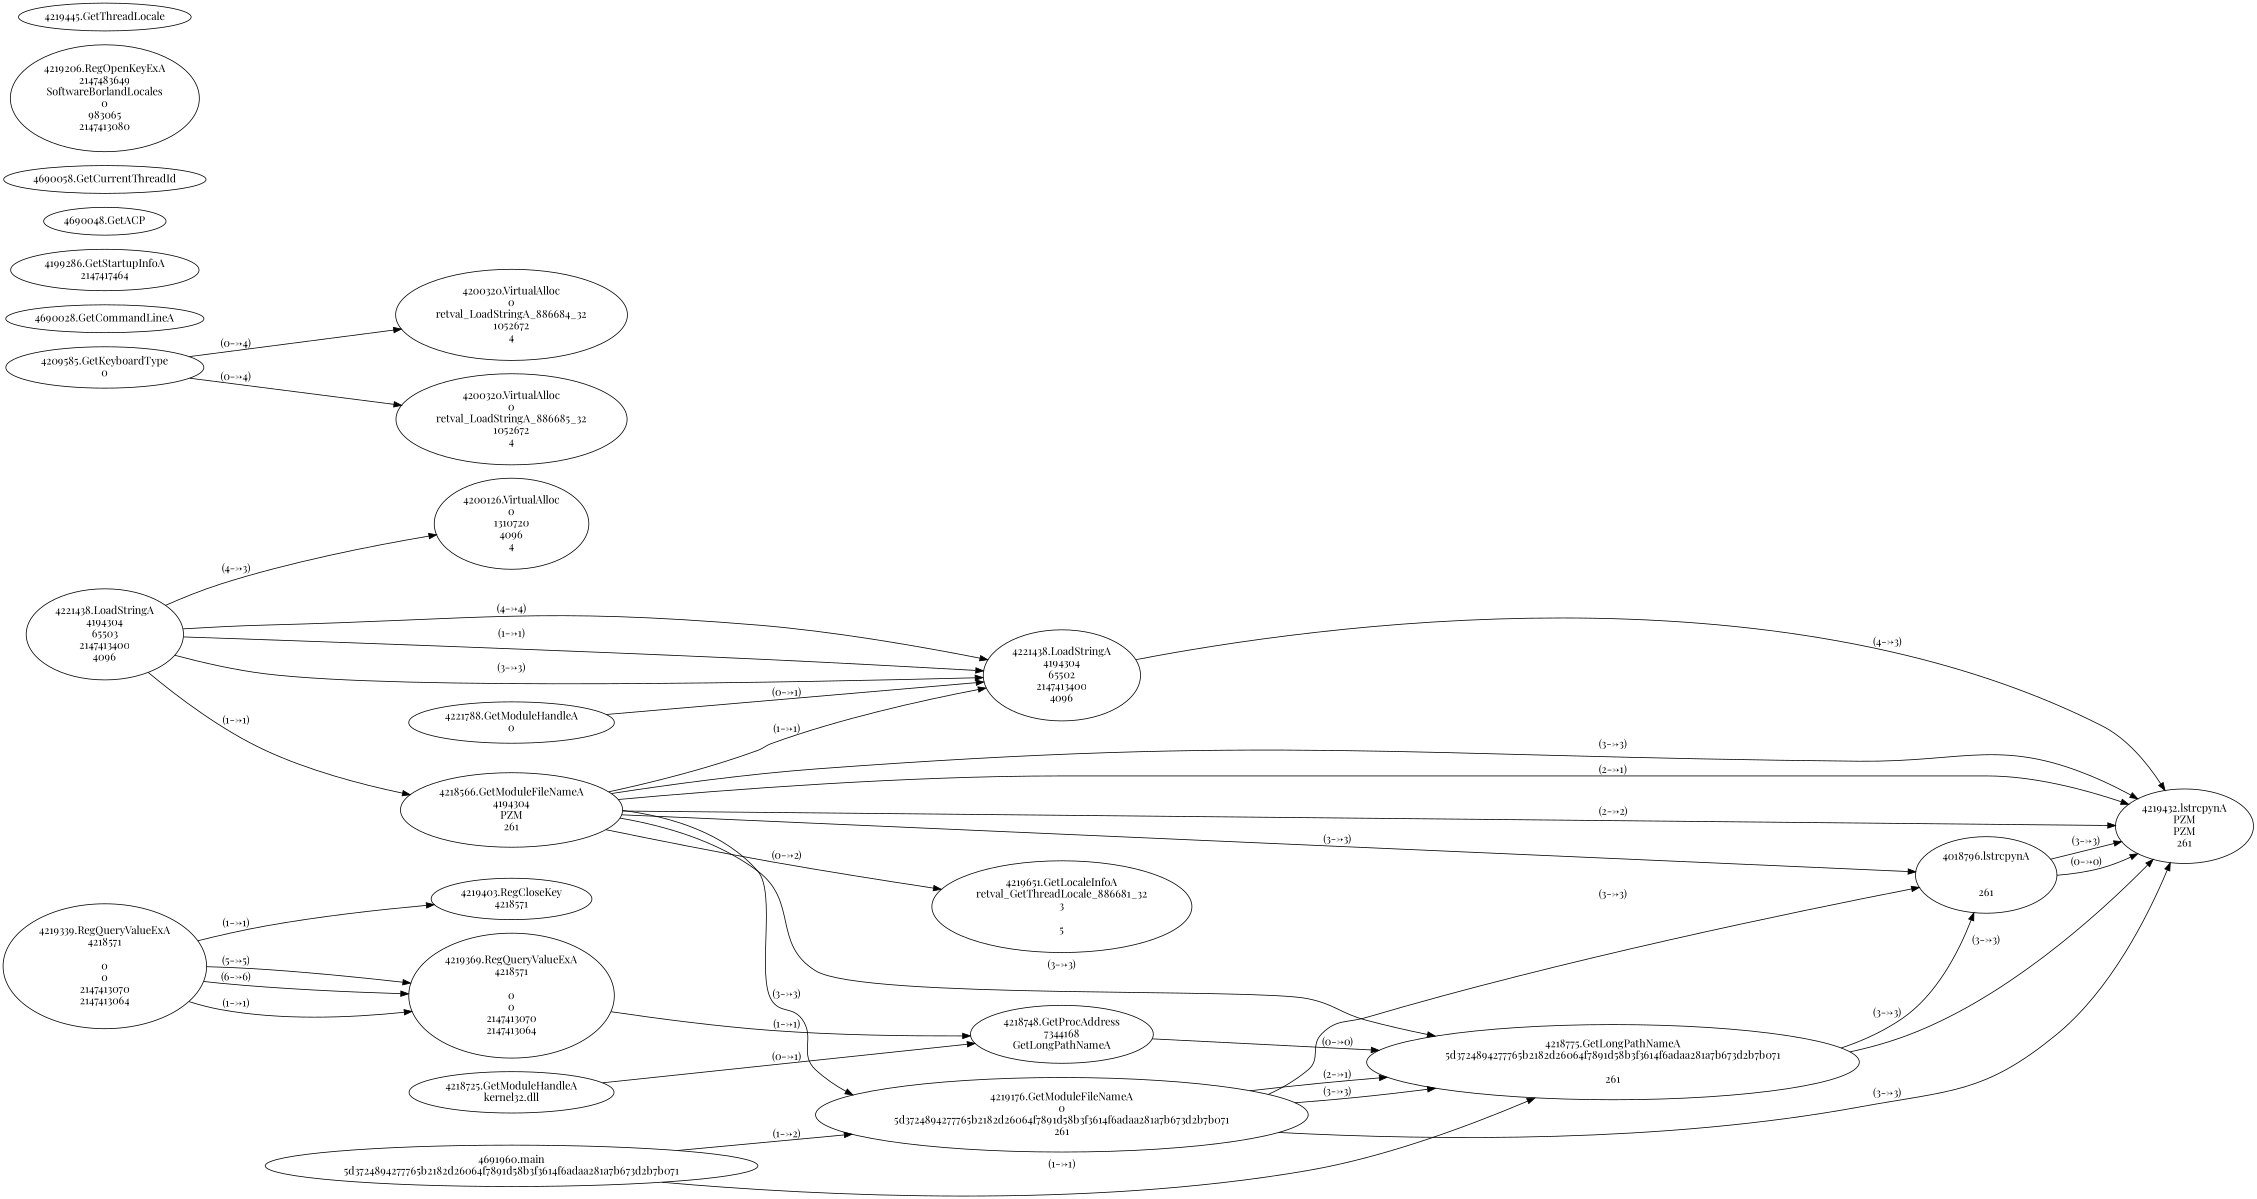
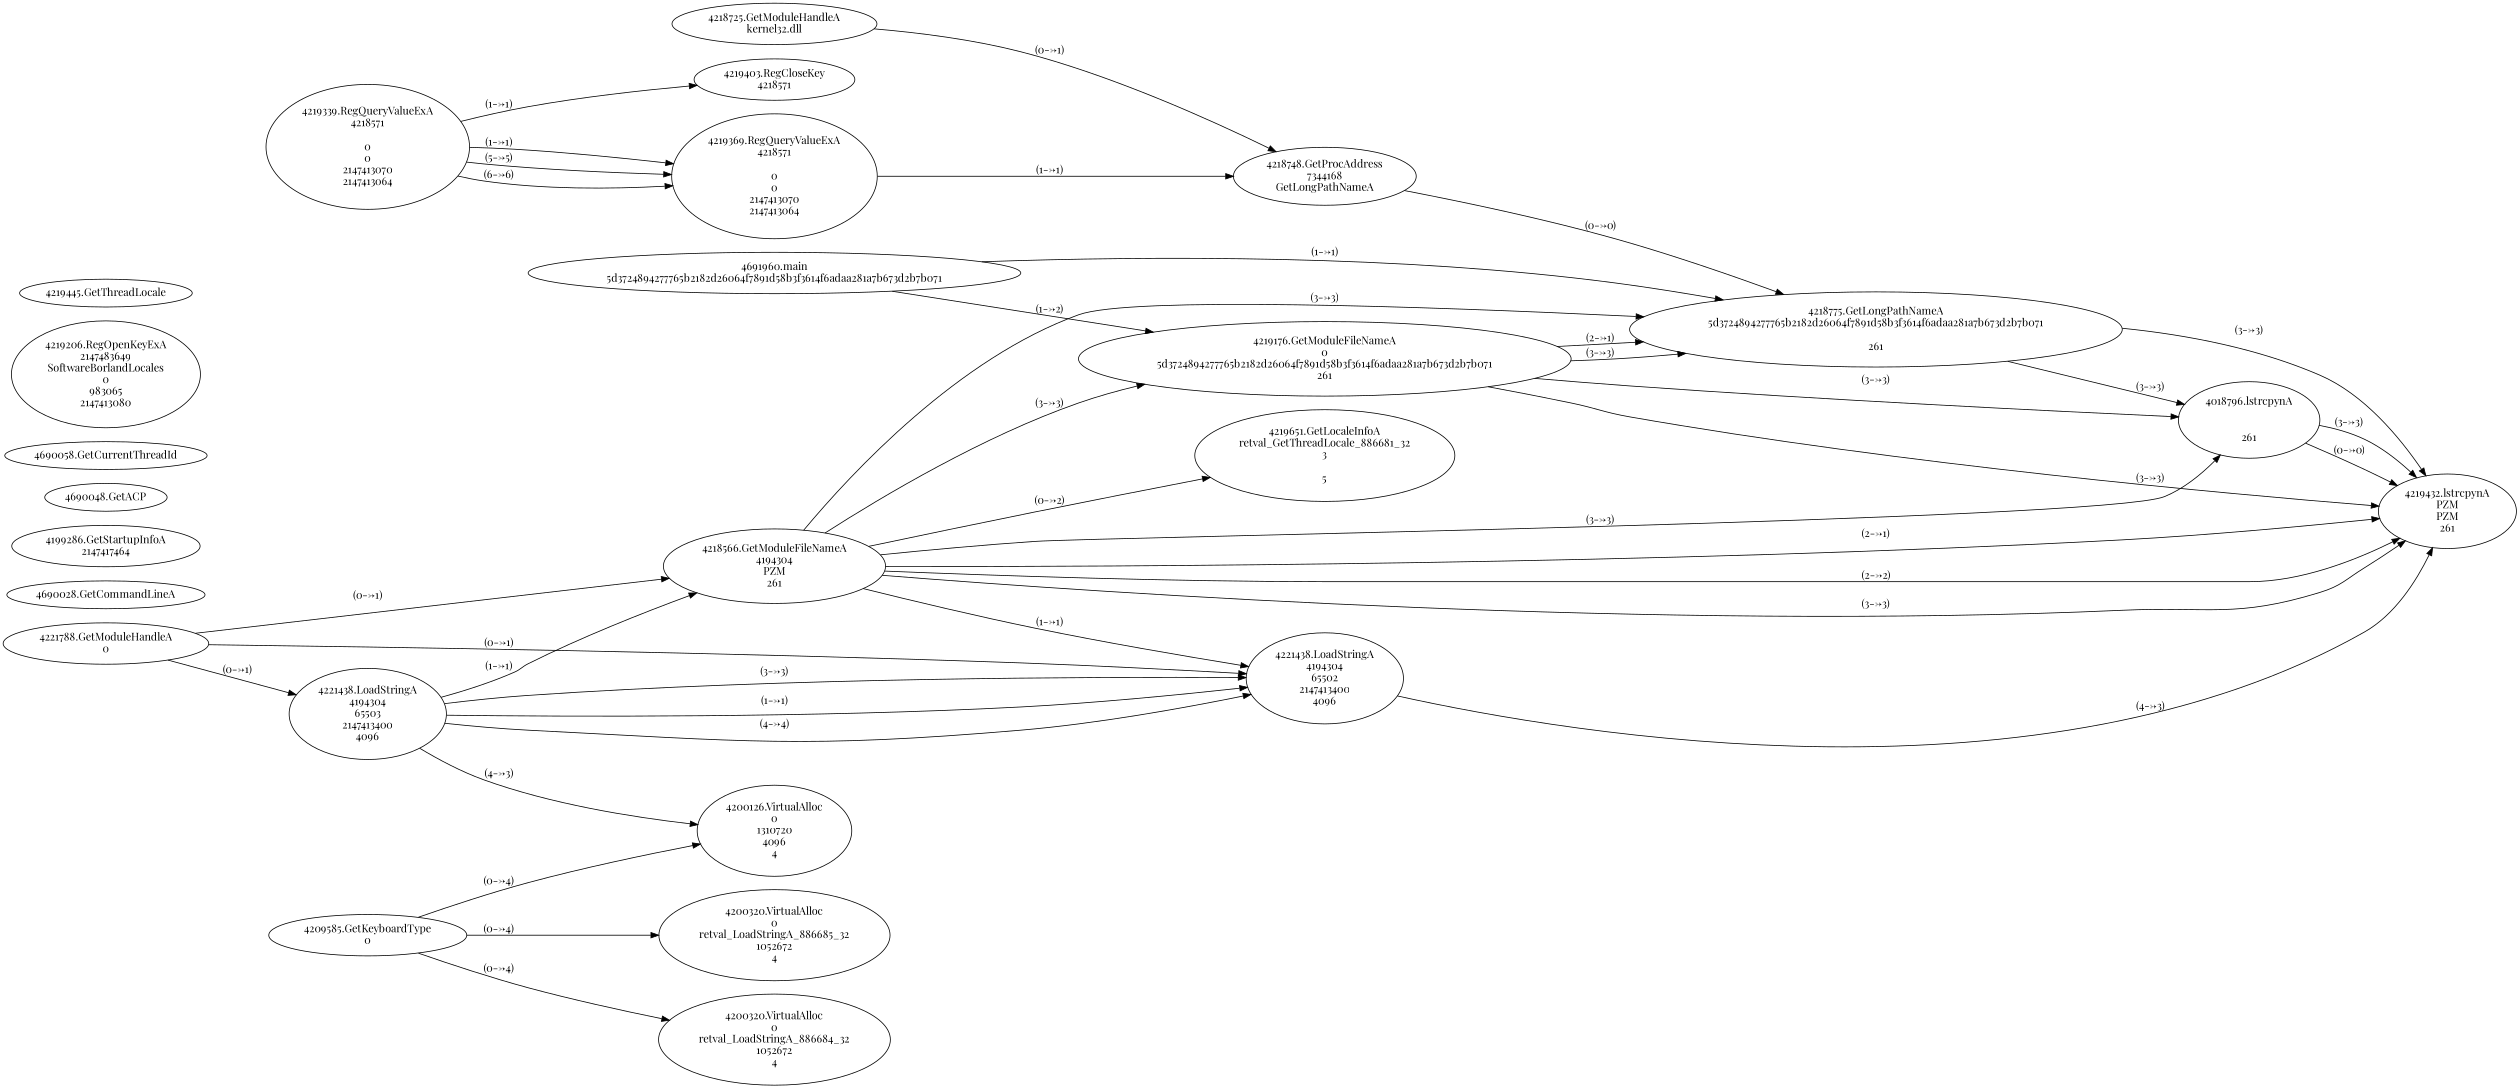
  digraph {
    fontname="Playfair Display"
    rankdir=LR
    node [fontname="Playfair Display"]
    edge [fontname="Playfair Display"]
    n1 [label="4691960.main\n5d3724894277765b2182d26064f7891d58b3f3614f6adaa281a7b673d2b7b071"]
    n2 [label="4219176.GetModuleFileNameA\n0\n5d3724894277765b2182d26064f7891d58b3f3614f6adaa281a7b673d2b7b071\n261"]
    n3 [label="4218775.GetLongPathNameA\n5d3724894277765b2182d26064f7891d58b3f3614f6adaa281a7b673d2b7b071\n\n261"]
    n4 [label="4018796.lstrcpynA\n\n\n261"]
    n5 [label="4219432.lstrcpynA\nPZM\nPZM\n261"]
    n6 [label="4221788.GetModuleHandleA\n0"]
    n7 [label="4218566.GetModuleFileNameA\n4194304\nPZM\n261"]
    n8 [label="4221438.LoadStringA\n4194304\n65503\n2147413400\n4096"]
    n9 [label="4221438.LoadStringA\n4194304\n65502\n2147413400\n4096"]
    n10 [label="4219651.GetLocaleInfoA\nretval_GetThreadLocale_886681_32\n3\n\n5"]
    n11 [label="4200126.VirtualAlloc\n0\n1310720\n4096\n4"]
    n12 [label="4209585.GetKeyboardType\n0"]
    n13 [label="4200320.VirtualAlloc\n0\nretval_LoadStringA_886684_32\n1052672\n4"]
    n14 [label="4200320.VirtualAlloc\n0\nretval_LoadStringA_886685_32\n1052672\n4"]
    n15 [label="4690028.GetCommandLineA\n"]
    n16 [label="4199286.GetStartupInfoA\n2147417464"]
    n17 [label="4690048.GetACP\n"]
    n18 [label="4690058.GetCurrentThreadId\n"]
    n19 [label="4219206.RegOpenKeyExA\n2147483649\nSoftware\Borland\Locales\n0\n983065\n2147413080"]
    n20 [label="4218725.GetModuleHandleA\nkernel32.dll"]
    n21 [label="4218748.GetProcAddress\n7344168\nGetLongPathNameA"]
    n22 [label="4219339.RegQueryValueExA\n4218571\n\n0\n0\n2147413070\n2147413064"]
    n23 [label="4219369.RegQueryValueExA\n4218571\n\n0\n0\n2147413070\n2147413064"]
    n24 [label="4219403.RegCloseKey\n4218571"]
    n25 [label="4219445.GetThreadLocale\n"]
    n1 -> n2 [label="(1-->2)"]
    n1 -> n3 [label="(1-->1)"]
    n2 -> n3 [label="(2-->1)"]
    n2 -> n3 [label="(3-->3)"]
    n2 -> n4 [label="(3-->3)"]
    n2 -> n5 [label="(3-->3)"]
    n3 -> n4 [label="(3-->3)"]
    n3 -> n5 [label="(3-->3)"]
    n4 -> n5 [label="(3-->3)"]
    n4 -> n5 [label="(0-->0)"]
+   n6 -> n7 [label="(0-->1)"]
+   n6 -> n8 [label="(0-->1)"]
    n6 -> n9 [label="(0-->1)"]
    n7 -> n2 [label="(3-->3)"]
    n7 -> n3 [label="(3-->3)"]
    n7 -> n4 [label="(3-->3)"]
    n7 -> n5 [label="(2-->1)"]
    n7 -> n5 [label="(2-->2)"]
    n7 -> n5 [label="(3-->3)"]
    n7 -> n9 [label="(1-->1)"]
    n7 -> n10 [label="(0-->2)"]
    n8 -> n7 [label="(1-->1)"]
    n8 -> n9 [label="(1-->1)"]
    n8 -> n9 [label="(3-->3)"]
    n8 -> n9 [label="(4-->4)"]
    n8 -> n11 [label="(4-->3)"]
    n9 -> n5 [label="(4-->3)"]
+   n12 -> n11 [label="(0-->4)"]
    n12 -> n13 [label="(0-->4)"]
    n12 -> n14 [label="(0-->4)"]
    n20 -> n21 [label="(0-->1)"]
    n21 -> n3 [label="(0-->0)"]
    n22 -> n23 [label="(1-->1)"]
    n22 -> n23 [label="(5-->5)"]
    n22 -> n23 [label="(6-->6)"]
    n22 -> n24 [label="(1-->1)"]
    n23 -> n21 [label="(1-->1)"]
  }
